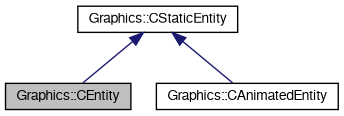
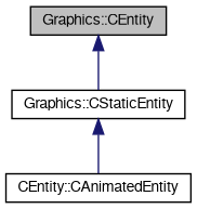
  digraph {
    node [color=black fillcolor=white fontname=FreeSans fontsize=10 shape=record style=filled]
    edge [color=midnightblue dir=back fontname=FreeSans fontsize=10 labelfontname=FreeSans labelfontsize=10 style=solid]
    n1 [fillcolor=grey75 fontcolor=black height=0.2 label="Graphics::CEntity" width=0.4]
    n2 [height=0.2 label="Graphics::CStaticEntity" width=0.4]
-   n3 [height=0.2 label="Graphics::CAnimatedEntity" width=0.4]
-   n2 -> n1
+   n3 [height=0.2 label="CEntity::CAnimatedEntity" width=0.4]
+   n1 -> n2
    n2 -> n3
  }
